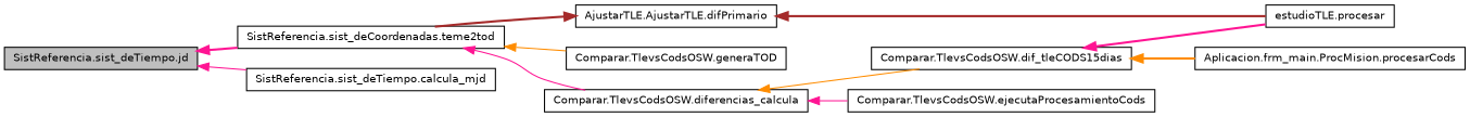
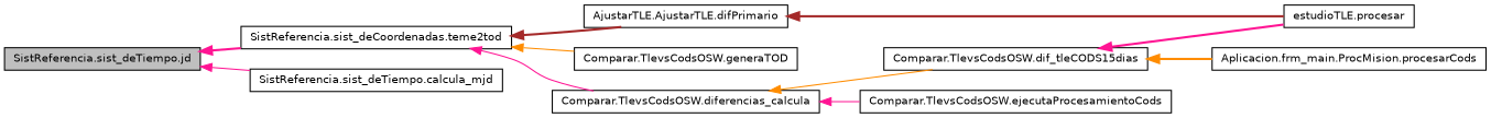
  digraph {
    rankdir=LR
    node [color=black fillcolor=white fontname=Helvetica fontsize=10 shape=record style=filled]
    edge [color=deeppink dir=back fontname=Helvetica fontsize=10 labelfontname=Helvetica labelfontsize=10 style=bold]
    n1 [fillcolor=grey75 fontcolor=black height=0.2 label="SistReferencia.sist_deTiempo.jd" width=0.4]
    n2 [height=0.2 label="SistReferencia.sist_deCoordenadas.teme2tod" width=0.4]
    n3 [height=0.2 label="SistReferencia.sist_deTiempo.calcula_mjd" width=0.4]
    n4 [height=0.2 label="AjustarTLE.AjustarTLE.difPrimario" width=0.4]
    n5 [height=0.2 label="Comparar.TlevsCodsOSW.generaTOD" width=0.4]
    n6 [height=0.2 label="Comparar.TlevsCodsOSW.diferencias_calcula" width=0.4]
    n7 [height=0.2 label="estudioTLE.procesar" width=0.4]
    n8 [height=0.2 label="Comparar.TlevsCodsOSW.dif_tleCODS15dias" width=0.4]
    n9 [height=0.2 label="Comparar.TlevsCodsOSW.ejecutaProcesamientoCods" width=0.4]
    n10 [height=0.2 label="Aplicacion.frm_main.ProcMision.procesarCods" width=0.4]
    n1 -> n2
    n1 -> n3 [style=solid]
-   n4 -> n2 [color=brown]
+   n2 -> n4 [color=brown]
    n2 -> n5 [color=darkorange style=solid]
    n2 -> n6 [style=solid]
    n4 -> n7 [color=brown]
    n6 -> n8 [color=darkorange style=solid]
    n6 -> n9 [style=solid]
    n8 -> n7
    n8 -> n10 [color=darkorange]
  }
